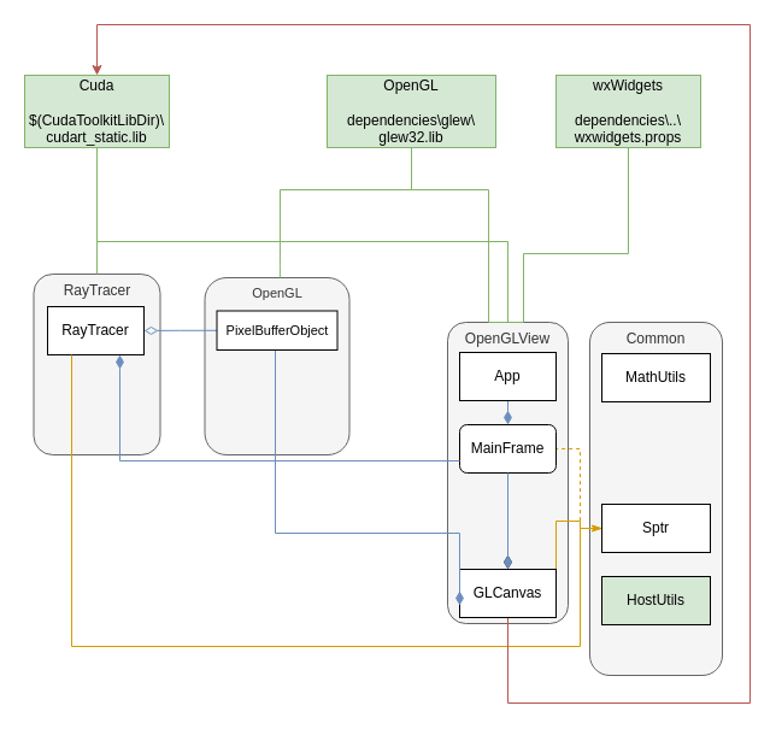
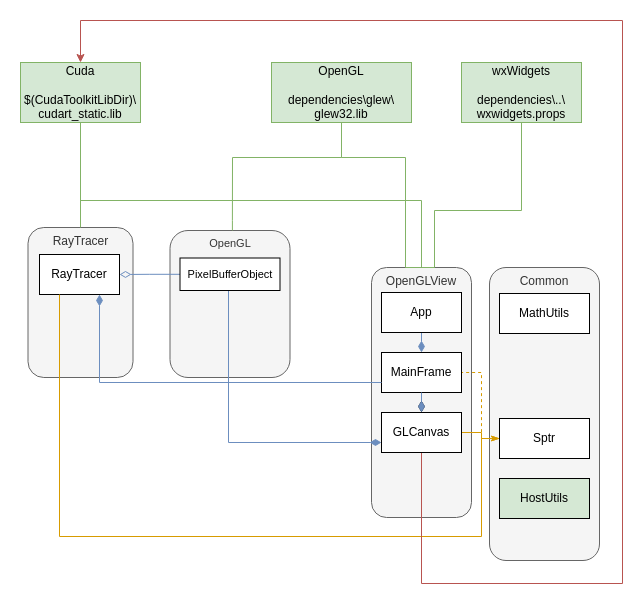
  <mxCell id="0" />
  <mxCell id="1" parent="0" />
  <mxCell id="2" value="OpenGL" style="rounded=1;whiteSpace=wrap;html=1;fontFamily=Helvetica;fontSize=11;fontColor=#333333;verticalAlign=top;fillColor=#f5f5f5;strokeColor=#666666;" parent="1" vertex="1"><mxGeometry x="169.5" y="230" width="120" height="147" as="geometry" /></mxCell>
  <mxCell id="3" value="RayTracer" style="rounded=1;whiteSpace=wrap;html=1;verticalAlign=top;fillColor=#f5f5f5;fontColor=#333333;strokeColor=#666666;" parent="1" vertex="1"><mxGeometry x="27.5" y="227" width="105" height="150" as="geometry" /></mxCell>
  <mxCell id="4" value="Common" style="rounded=1;whiteSpace=wrap;html=1;align=center;verticalAlign=top;fillColor=#f5f5f5;fontColor=#333333;strokeColor=#666666;" parent="1" vertex="1"><mxGeometry x="489" y="267" width="110" height="293" as="geometry" /></mxCell>
  <mxCell id="5" value="OpenGLView" style="rounded=1;whiteSpace=wrap;html=1;verticalAlign=top;fillColor=#f5f5f5;fontColor=#333333;strokeColor=#666666;" parent="1" vertex="1"><mxGeometry x="371" y="267" width="100" height="250" as="geometry" /></mxCell>
  <mxCell id="6" value="OpenGL&lt;br&gt;&lt;br&gt;dependencies\glew\&lt;br&gt;glew32.lib" style="rounded=0;whiteSpace=wrap;html=1;fillColor=#d5e8d4;strokeColor=#82b366;" parent="1" vertex="1"><mxGeometry x="271" y="62" width="140" height="60" as="geometry" /></mxCell>
  <mxCell id="7" style="edgeStyle=orthogonalEdgeStyle;rounded=0;orthogonalLoop=1;jettySize=auto;html=1;strokeColor=#82B366;endArrow=none;endFill=0;" edge="1" parent="1" source="8" target="5"><mxGeometry relative="1" as="geometry"><Array as="points"><mxPoint x="80" y="200" /><mxPoint x="421" y="200" /></Array></mxGeometry></mxCell>
  <mxCell id="8" value="Cuda&lt;br&gt;&lt;br&gt;$(CudaToolkitLibDir)\&lt;br&gt;cudart_static.lib" style="rounded=0;align=center;whiteSpace=wrap;html=1;fillColor=#d5e8d4;strokeColor=#82b366;" parent="1" vertex="1"><mxGeometry x="20" y="62" width="120" height="60" as="geometry" /></mxCell>
  <mxCell id="9" style="edgeStyle=orthogonalEdgeStyle;shape=connector;rounded=0;orthogonalLoop=1;jettySize=auto;html=1;entryX=0.5;entryY=0;entryDx=0;entryDy=0;labelBackgroundColor=default;strokeColor=#82b366;fontFamily=Helvetica;fontSize=11;fontColor=default;endArrow=none;endFill=0;endSize=9;startArrow=none;startFill=0;fillColor=#d5e8d4;" parent="1" source="10" target="5" edge="1"><mxGeometry relative="1" as="geometry"><Array as="points"><mxPoint x="521" y="210" /><mxPoint x="434" y="210" /><mxPoint x="434" y="267" /></Array></mxGeometry></mxCell>
  <mxCell id="10" value="wxWidgets&lt;br&gt;&lt;br&gt;dependencies\..\&lt;br&gt;wxwidgets.props" style="rounded=0;whiteSpace=wrap;html=1;fillColor=#d5e8d4;strokeColor=#82b366;" parent="1" vertex="1"><mxGeometry x="461" y="62" width="120" height="60" as="geometry" /></mxCell>
  <mxCell id="11" style="edgeStyle=orthogonalEdgeStyle;rounded=0;orthogonalLoop=1;jettySize=auto;html=1;entryX=0.5;entryY=1;entryDx=0;entryDy=0;endArrow=none;endFill=0;fillColor=#d5e8d4;strokeColor=#82b366;exitX=0.5;exitY=0;exitDx=0;exitDy=0;" parent="1" source="3" target="8" edge="1"><mxGeometry relative="1" as="geometry"><Array as="points" /></mxGeometry></mxCell>
  <mxCell id="12" value="RayTracer" style="rounded=0;whiteSpace=wrap;html=1;" parent="1" vertex="1"><mxGeometry x="39" y="254" width="80" height="40" as="geometry" /></mxCell>
  <mxCell id="13" value="MathUtils" style="rounded=0;whiteSpace=wrap;html=1;" parent="1" vertex="1"><mxGeometry x="499" y="293" width="90" height="40" as="geometry" /></mxCell>
  <mxCell id="14" style="edgeStyle=orthogonalEdgeStyle;rounded=0;orthogonalLoop=1;jettySize=auto;html=1;entryX=1;entryY=0.5;entryDx=0;entryDy=0;strokeColor=#d79b00;endArrow=none;endFill=0;endSize=9;fillColor=#ffe6cc;" parent="1" source="17" target="24" edge="1"><mxGeometry relative="1" as="geometry"><Array as="points"><mxPoint x="481" y="438" /><mxPoint x="481" y="432" /></Array></mxGeometry></mxCell>
  <mxCell id="15" style="edgeStyle=orthogonalEdgeStyle;rounded=0;orthogonalLoop=1;jettySize=auto;html=1;entryX=1;entryY=0.5;entryDx=0;entryDy=0;strokeColor=#d79b00;endArrow=none;endFill=0;endSize=9;startArrow=classicThin;startFill=1;fillColor=#ffe6cc;dashed=1;" parent="1" source="17" target="22" edge="1"><mxGeometry relative="1" as="geometry"><Array as="points"><mxPoint x="481" y="438" /><mxPoint x="481" y="372" /></Array></mxGeometry></mxCell>
  <mxCell id="16" style="edgeStyle=orthogonalEdgeStyle;shape=connector;rounded=0;orthogonalLoop=1;jettySize=auto;html=1;entryX=0.25;entryY=1;entryDx=0;entryDy=0;labelBackgroundColor=default;strokeColor=#d79b00;fontFamily=Helvetica;fontSize=11;fontColor=default;startArrow=classicThin;startFill=1;endArrow=none;endFill=0;endSize=9;fillColor=#ffe6cc;" parent="1" source="17" target="12" edge="1"><mxGeometry relative="1" as="geometry"><Array as="points"><mxPoint x="481" y="438" /><mxPoint x="481" y="536" /><mxPoint x="59" y="536" /></Array></mxGeometry></mxCell>
  <mxCell id="17" value="Sptr" style="rounded=0;whiteSpace=wrap;html=1;" parent="1" vertex="1"><mxGeometry x="499" y="418" width="90" height="40" as="geometry" /></mxCell>
  <mxCell id="18" value="HostUtils" style="rounded=0;whiteSpace=wrap;html=1;fillColor=#d5e8d4;" parent="1" vertex="1"><mxGeometry x="499" y="478" width="90" height="40" as="geometry" /></mxCell>
  <mxCell id="19" style="edgeStyle=orthogonalEdgeStyle;rounded=0;orthogonalLoop=1;jettySize=auto;html=1;entryX=0.5;entryY=0;entryDx=0;entryDy=0;strokeColor=#6c8ebf;endArrow=diamondThin;endFill=1;endSize=9;fillColor=#dae8fc;" parent="1" source="20" target="22" edge="1"><mxGeometry relative="1" as="geometry"><Array as="points"><mxPoint x="421" y="352" /><mxPoint x="421" y="352" /></Array></mxGeometry></mxCell>
  <mxCell id="20" value="App" style="rounded=0;whiteSpace=wrap;html=1;" parent="1" vertex="1"><mxGeometry x="381" y="292" width="80" height="40" as="geometry" /></mxCell>
  <mxCell id="21" value="" style="edgeStyle=orthogonalEdgeStyle;shape=connector;rounded=0;orthogonalLoop=1;jettySize=auto;html=1;labelBackgroundColor=default;strokeColor=default;fontFamily=Helvetica;fontSize=11;fontColor=default;endArrow=diamondThin;endFill=1;endSize=9;" parent="1" source="22" target="24" edge="1"><mxGeometry relative="1" as="geometry" /></mxCell>
- <mxCell id="22" value="MainFrame" style="whiteSpace=wrap;html=1;rounded=1;" parent="1" vertex="1"><mxGeometry x="381" y="352" width="80" height="40" as="geometry" /></mxCell>
+ <mxCell id="22" value="MainFrame" style="rounded=0;whiteSpace=wrap;html=1;" parent="1" vertex="1"><mxGeometry x="381" y="352" width="80" height="40" as="geometry" /></mxCell>
  <mxCell id="23" style="edgeStyle=orthogonalEdgeStyle;rounded=0;orthogonalLoop=1;jettySize=auto;html=1;entryX=0.5;entryY=0;entryDx=0;entryDy=0;fillColor=#f8cecc;strokeColor=#b85450;" parent="1" source="24" target="8" edge="1"><mxGeometry relative="1" as="geometry"><Array as="points"><mxPoint x="421" y="583" /><mxPoint x="622" y="583" /><mxPoint x="622" y="20" /><mxPoint x="80" y="20" /></Array></mxGeometry></mxCell>
- <mxCell id="24" value="GLCanvas" style="rounded=0;whiteSpace=wrap;html=1;fillColor=#FFFFFF;strokeColor=default;" parent="1" vertex="1"><mxGeometry x="381" y="472" width="80" height="40" as="geometry" /></mxCell>
+ <mxCell id="24" value="GLCanvas" style="rounded=0;whiteSpace=wrap;html=1;fillColor=#FFFFFF;strokeColor=default;" parent="1" vertex="1"><mxGeometry x="381" y="412" width="80" height="40" as="geometry" /></mxCell>
  <mxCell id="25" style="edgeStyle=orthogonalEdgeStyle;rounded=0;orthogonalLoop=1;jettySize=auto;html=1;exitX=0.5;exitY=0;exitDx=0;exitDy=0;endArrow=none;endFill=0;fillColor=#d5e8d4;strokeColor=#82b366;" parent="1" source="5" target="6" edge="1"><mxGeometry relative="1" as="geometry"><Array as="points"><mxPoint x="405" y="267" /><mxPoint x="405" y="157" /><mxPoint x="341" y="157" /></Array></mxGeometry></mxCell>
  <mxCell id="26" style="edgeStyle=orthogonalEdgeStyle;rounded=0;orthogonalLoop=1;jettySize=auto;html=1;entryX=0.5;entryY=0;entryDx=0;entryDy=0;endArrow=diamondThin;endFill=1;endSize=9;strokeColor=#6c8ebf;fillColor=#dae8fc;" parent="1" source="22" target="24" edge="1"><mxGeometry relative="1" as="geometry"><Array as="points"><mxPoint x="411" y="392" /><mxPoint x="411" y="392" /></Array></mxGeometry></mxCell>
  <mxCell id="27" style="edgeStyle=orthogonalEdgeStyle;shape=connector;rounded=0;orthogonalLoop=1;jettySize=auto;html=1;entryX=0;entryY=0.75;entryDx=0;entryDy=0;labelBackgroundColor=default;strokeColor=#6c8ebf;fontFamily=Helvetica;fontSize=11;fontColor=default;startArrow=none;startFill=0;endArrow=diamondThin;endFill=1;endSize=9;fillColor=#dae8fc;" parent="1" source="29" target="24" edge="1"><mxGeometry relative="1" as="geometry"><Array as="points"><mxPoint x="228" y="442" /></Array></mxGeometry></mxCell>
  <mxCell id="28" style="edgeStyle=orthogonalEdgeStyle;shape=connector;rounded=0;orthogonalLoop=1;jettySize=auto;html=1;entryX=1;entryY=0.5;entryDx=0;entryDy=0;labelBackgroundColor=default;strokeColor=#6c8ebf;fontFamily=Helvetica;fontSize=11;fontColor=default;startArrow=none;startFill=0;endArrow=diamondThin;endFill=0;endSize=9;fillColor=#dae8fc;" parent="1" source="29" target="12" edge="1"><mxGeometry relative="1" as="geometry" /></mxCell>
  <mxCell id="29" value="PixelBufferObject" style="rounded=0;whiteSpace=wrap;html=1;fontFamily=Helvetica;fontSize=11;fontColor=default;" parent="1" vertex="1"><mxGeometry x="179.5" y="257.5" width="100" height="32.5" as="geometry" /></mxCell>
  <mxCell id="30" style="edgeStyle=orthogonalEdgeStyle;shape=connector;rounded=0;orthogonalLoop=1;jettySize=auto;html=1;entryX=0.535;entryY=1;entryDx=0;entryDy=0;labelBackgroundColor=default;strokeColor=#82B366;fontFamily=Helvetica;fontSize=11;fontColor=default;startArrow=none;startFill=0;endArrow=none;endFill=0;endSize=9;fillColor=#d5e8d4;exitX=0.52;exitY=0;exitDx=0;exitDy=0;exitPerimeter=0;entryPerimeter=0;" parent="1" source="2" target="6" edge="1"><mxGeometry relative="1" as="geometry"><Array as="points"><mxPoint x="232" y="220" /><mxPoint x="232" y="157" /><mxPoint x="341" y="157" /><mxPoint x="341" y="122" /></Array></mxGeometry></mxCell>
  <mxCell id="31" style="edgeStyle=orthogonalEdgeStyle;rounded=0;orthogonalLoop=1;jettySize=auto;html=1;entryX=0.75;entryY=1;entryDx=0;entryDy=0;endArrow=diamondThin;endFill=1;endSize=9;fillColor=#dae8fc;strokeColor=#6c8ebf;" parent="1" source="22" target="12" edge="1"><mxGeometry relative="1" as="geometry"><Array as="points"><mxPoint x="99" y="382" /></Array></mxGeometry></mxCell>
